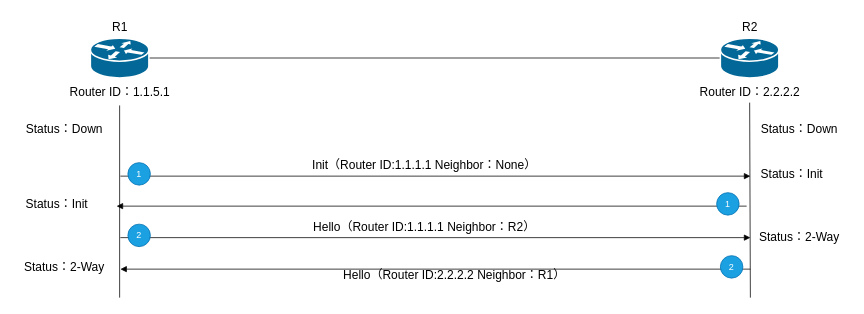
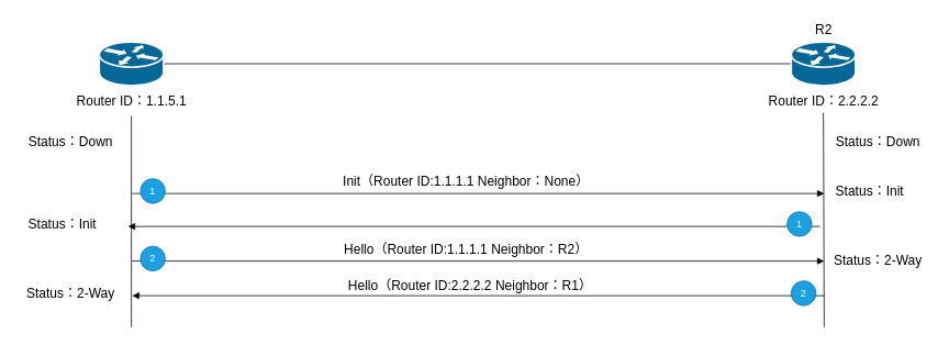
  <mxCell id="0" />
  <mxCell id="1" parent="0" />
  <mxCell id="2" value="" style="edgeStyle=orthogonalEdgeStyle;rounded=0;orthogonalLoop=1;jettySize=auto;html=1;endArrow=none;startFill=0;" parent="1" source="5" target="9" edge="1"><mxGeometry relative="1" as="geometry" /></mxCell>
  <mxCell id="3" value="" style="group" parent="1" vertex="1" connectable="0"><mxGeometry x="79" y="20" width="160" height="116" as="geometry" /></mxCell>
  <mxCell id="4" value="" style="group" parent="3" vertex="1" connectable="0"><mxGeometry x="41" width="78" height="83" as="geometry" /></mxCell>
  <mxCell id="5" value="" style="shape=mxgraph.cisco.routers.router;sketch=0;html=1;pointerEvents=1;dashed=0;fillColor=#036897;strokeColor=#ffffff;strokeWidth=2;verticalLabelPosition=bottom;verticalAlign=top;align=center;outlineConnect=0;" parent="4" vertex="1"><mxGeometry y="30" width="78" height="53" as="geometry" /></mxCell>
- <mxCell id="6" value="&lt;font style=&quot;font-size: 16px;&quot;&gt;R1&lt;/font&gt;" style="text;html=1;align=center;verticalAlign=middle;resizable=0;points=[];autosize=1;strokeColor=none;fillColor=none;" parent="4" vertex="1"><mxGeometry x="19" width="40" height="30" as="geometry" /></mxCell>
  <mxCell id="7" value="&lt;font style=&quot;font-size: 16px;&quot;&gt;Router ID：1.1.5.1&lt;/font&gt;" style="text;html=1;align=center;verticalAlign=middle;resizable=0;points=[];autosize=1;strokeColor=none;fillColor=none;" parent="3" vertex="1"><mxGeometry y="86" width="160" height="30" as="geometry" /></mxCell>
  <mxCell id="8" value="" style="group" parent="1" vertex="1" connectable="0"><mxGeometry x="919" y="20" width="160" height="116" as="geometry" /></mxCell>
  <mxCell id="9" value="" style="shape=mxgraph.cisco.routers.router;sketch=0;html=1;pointerEvents=1;dashed=0;fillColor=#036897;strokeColor=#ffffff;strokeWidth=2;verticalLabelPosition=bottom;verticalAlign=top;align=center;outlineConnect=0;" parent="8" vertex="1"><mxGeometry x="41" y="30" width="78" height="53" as="geometry" /></mxCell>
  <mxCell id="10" value="&lt;font style=&quot;font-size: 16px;&quot;&gt;R2&lt;/font&gt;" style="text;html=1;align=center;verticalAlign=middle;resizable=0;points=[];autosize=1;strokeColor=none;fillColor=none;" parent="8" vertex="1"><mxGeometry x="60" width="40" height="30" as="geometry" /></mxCell>
  <mxCell id="11" value="&lt;font style=&quot;font-size: 16px;&quot;&gt;Router ID：2.2.2.2&lt;/font&gt;" style="text;html=1;align=center;verticalAlign=middle;resizable=0;points=[];autosize=1;strokeColor=none;fillColor=none;" parent="8" vertex="1"><mxGeometry y="86" width="160" height="30" as="geometry" /></mxCell>
  <mxCell id="12" value="" style="endArrow=none;html=1;rounded=0;entryX=0.5;entryY=1.125;entryDx=0;entryDy=0;entryPerimeter=0;" parent="1" target="7" edge="1"><mxGeometry width="50" height="50" relative="1" as="geometry"><mxPoint x="159" y="396" as="sourcePoint" /><mxPoint x="550" y="256" as="targetPoint" /></mxGeometry></mxCell>
  <mxCell id="13" value="" style="endArrow=none;html=1;rounded=0;" parent="1" target="11" edge="1"><mxGeometry width="50" height="50" relative="1" as="geometry"><mxPoint x="1000" y="396" as="sourcePoint" /><mxPoint x="998.52" y="136" as="targetPoint" /></mxGeometry></mxCell>
  <mxCell id="14" value="&lt;font style=&quot;font-size: 16px;&quot;&gt;Init（Router ID:1.1.1.1 Neighbor：None&lt;span style=&quot;background-color: transparent; color: light-dark(rgb(0, 0, 0), rgb(255, 255, 255));&quot;&gt;）&lt;/span&gt;&lt;/font&gt;" style="text;html=1;align=center;verticalAlign=middle;resizable=0;points=[];autosize=1;strokeColor=none;fillColor=none;" parent="1" vertex="1"><mxGeometry x="395" y="204" width="340" height="30" as="geometry" /></mxCell>
  <mxCell id="15" value="&lt;span style=&quot;font-size: 16px;&quot;&gt;Status：Down&lt;/span&gt;" style="text;html=1;align=center;verticalAlign=middle;resizable=0;points=[];autosize=1;strokeColor=none;fillColor=none;" parent="1" vertex="1"><mxGeometry x="20" y="156" width="130" height="30" as="geometry" /></mxCell>
  <mxCell id="16" value="&lt;span style=&quot;font-size: 16px;&quot;&gt;Status：Init&lt;/span&gt;" style="text;html=1;align=center;verticalAlign=middle;resizable=0;points=[];autosize=1;strokeColor=none;fillColor=none;" parent="1" vertex="1"><mxGeometry x="1000" y="216" width="110" height="30" as="geometry" /></mxCell>
  <mxCell id="17" value="&lt;span style=&quot;font-size: 16px;&quot;&gt;Status：Down&lt;/span&gt;" style="text;html=1;align=center;verticalAlign=middle;resizable=1;points=[];autosize=1;strokeColor=none;fillColor=none;movable=1;rotatable=1;deletable=1;editable=1;locked=0;connectable=1;" parent="1" vertex="1"><mxGeometry x="1000" y="156" width="130" height="30" as="geometry" /></mxCell>
  <mxCell id="18" value="&lt;span style=&quot;font-size: 16px;&quot;&gt;Status：Init&lt;/span&gt;" style="text;html=1;align=center;verticalAlign=middle;resizable=0;points=[];autosize=1;strokeColor=none;fillColor=none;" parent="1" vertex="1"><mxGeometry x="20" y="256" width="110" height="30" as="geometry" /></mxCell>
  <mxCell id="19" value="" style="group" parent="1" vertex="1" connectable="0"><mxGeometry x="160" y="216" width="840" height="30" as="geometry" /></mxCell>
  <mxCell id="20" value="" style="endArrow=none;startArrow=block;html=1;rounded=0;startFill=1;movable=1;resizable=1;rotatable=1;deletable=1;editable=1;locked=0;connectable=1;" parent="19" edge="1"><mxGeometry width="50" height="50" relative="1" as="geometry"><mxPoint x="840" y="18" as="sourcePoint" /><mxPoint y="18" as="targetPoint" /></mxGeometry></mxCell>
  <mxCell id="21" value="1" style="ellipse;whiteSpace=wrap;html=1;aspect=fixed;fillColor=#1ba1e2;strokeColor=#006EAF;fontColor=#ffffff;movable=1;resizable=1;rotatable=1;deletable=1;editable=1;locked=0;connectable=1;" parent="19" vertex="1"><mxGeometry x="10" width="30" height="30" as="geometry" /></mxCell>
  <mxCell id="22" value="&lt;font style=&quot;font-size: 16px;&quot;&gt;Hello（Router ID:1.1.1.1 Neighbor：R2&lt;span style=&quot;background-color: transparent; color: light-dark(rgb(0, 0, 0), rgb(255, 255, 255));&quot;&gt;）&lt;/span&gt;&lt;/font&gt;" style="text;html=1;align=center;verticalAlign=middle;resizable=0;points=[];autosize=1;strokeColor=none;fillColor=none;" parent="1" vertex="1"><mxGeometry x="405" y="286" width="320" height="30" as="geometry" /></mxCell>
  <mxCell id="23" value="" style="group" parent="1" vertex="1" connectable="0"><mxGeometry x="160" y="298" width="840" height="30" as="geometry" /></mxCell>
  <mxCell id="24" value="" style="endArrow=none;startArrow=block;html=1;rounded=0;startFill=1;movable=1;resizable=1;rotatable=1;deletable=1;editable=1;locked=0;connectable=1;" parent="23" edge="1"><mxGeometry width="50" height="50" relative="1" as="geometry"><mxPoint x="840" y="18" as="sourcePoint" /><mxPoint y="18" as="targetPoint" /></mxGeometry></mxCell>
  <mxCell id="25" value="2" style="ellipse;whiteSpace=wrap;html=1;aspect=fixed;fillColor=#1ba1e2;strokeColor=#006EAF;fontColor=#ffffff;movable=1;resizable=1;rotatable=1;deletable=1;editable=1;locked=0;connectable=1;" parent="23" vertex="1"><mxGeometry x="10" width="30" height="30" as="geometry" /></mxCell>
  <mxCell id="26" value="" style="endArrow=none;startArrow=block;html=1;rounded=0;startFill=1;movable=1;resizable=1;rotatable=1;deletable=1;editable=1;locked=0;connectable=1;" parent="1" edge="1"><mxGeometry width="50" height="50" relative="1" as="geometry"><mxPoint x="155" y="274" as="sourcePoint" /><mxPoint x="995" y="274" as="targetPoint" /></mxGeometry></mxCell>
  <mxCell id="27" value="1" style="ellipse;whiteSpace=wrap;html=1;aspect=fixed;fillColor=#1ba1e2;strokeColor=#006EAF;fontColor=#ffffff;movable=1;resizable=1;rotatable=1;deletable=1;editable=1;locked=0;connectable=1;" parent="1" vertex="1"><mxGeometry x="955" y="256" width="30" height="30" as="geometry" /></mxCell>
  <mxCell id="28" value="" style="endArrow=none;startArrow=block;html=1;rounded=0;startFill=1;movable=1;resizable=1;rotatable=1;deletable=1;editable=1;locked=0;connectable=1;" parent="1" edge="1"><mxGeometry width="50" height="50" relative="1" as="geometry"><mxPoint x="160" y="358" as="sourcePoint" /><mxPoint x="1000" y="358" as="targetPoint" /></mxGeometry></mxCell>
  <mxCell id="29" value="2" style="ellipse;whiteSpace=wrap;html=1;aspect=fixed;fillColor=#1ba1e2;strokeColor=#006EAF;fontColor=#ffffff;movable=1;resizable=1;rotatable=1;deletable=1;editable=1;locked=0;connectable=1;" parent="1" vertex="1"><mxGeometry x="960" y="340" width="30" height="30" as="geometry" /></mxCell>
- <mxCell id="30" value="&lt;font style=&quot;font-size: 16px;&quot;&gt;Hello（Router ID:2.2.2.2 Neighbor：R1&lt;span style=&quot;background-color: transparent; color: light-dark(rgb(0, 0, 0), rgb(255, 255, 255));&quot;&gt;）&lt;/span&gt;&lt;/font&gt;" style="text;html=1;align=center;verticalAlign=middle;resizable=0;points=[];autosize=1;strokeColor=none;fillColor=none;" parent="1" vertex="1"><mxGeometry x="445" y="350" width="320" height="30" as="geometry" /></mxCell>
+ <mxCell id="30" value="&lt;font style=&quot;font-size: 16px;&quot;&gt;Hello（Router ID:2.2.2.2 Neighbor：R1&lt;span style=&quot;background-color: transparent; color: light-dark(rgb(0, 0, 0), rgb(255, 255, 255));&quot;&gt;）&lt;/span&gt;&lt;/font&gt;" style="text;html=1;align=center;verticalAlign=middle;resizable=0;points=[];autosize=1;strokeColor=none;fillColor=none;" parent="1" vertex="1"><mxGeometry x="410" y="330" width="320" height="30" as="geometry" /></mxCell>
  <mxCell id="31" value="&lt;span style=&quot;font-size: 16px;&quot;&gt;Status：2-Way&lt;/span&gt;" style="text;html=1;align=center;verticalAlign=middle;resizable=0;points=[];autosize=1;strokeColor=none;fillColor=none;" parent="1" vertex="1"><mxGeometry x="1000" y="300" width="130" height="30" as="geometry" /></mxCell>
  <mxCell id="32" value="&lt;span style=&quot;font-size: 16px;&quot;&gt;Status：2-Way&lt;/span&gt;" style="text;html=1;align=center;verticalAlign=middle;resizable=0;points=[];autosize=1;strokeColor=none;fillColor=none;" parent="1" vertex="1"><mxGeometry x="20" y="340" width="130" height="30" as="geometry" /></mxCell>
